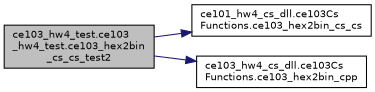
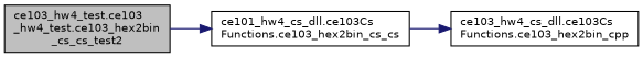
  digraph {
    rankdir=LR
    node [color=black fillcolor=white fontname=Helvetica fontsize=10 shape=record style=filled]
    edge [color=midnightblue fontname=Helvetica fontsize=10 labelfontname=Helvetica labelfontsize=10 style=solid]
    n1 [fillcolor=grey75 fontcolor=black height=0.2 label="ce103_hw4_test.ce103\l_hw4_test.ce103_hex2bin\l_cs_cs_test2" width=0.4]
    n2 [height=0.2 label="ce101_hw4_cs_dll.ce103Cs\lFunctions.ce103_hex2bin_cs_cs" width=0.4]
    n3 [height=0.2 label="ce103_hw4_cs_dll.ce103Cs\lFunctions.ce103_hex2bin_cpp" width=0.4]
    n1 -> n2
-   n1 -> n3
+   n2 -> n3
  }
